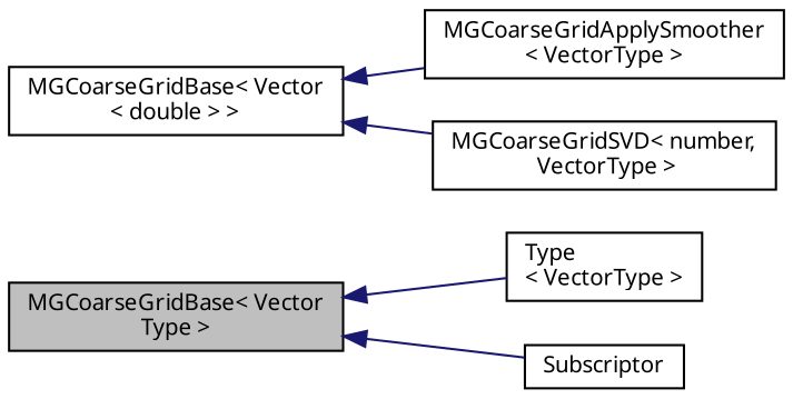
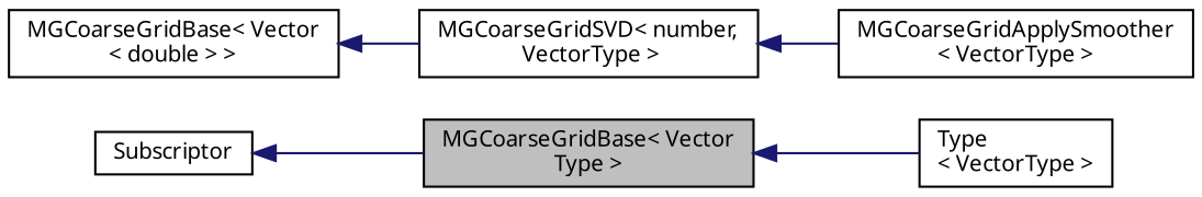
  digraph {
    fontname="Noto Sans"
    rankdir=LR
    node [color=black fillcolor=white fontname="Noto Sans" fontsize=10 shape=record style=filled]
    edge [color=midnightblue dir=back fontname="Noto Sans" fontsize=10 labelfontname=Helvetica labelfontsize=10 style=solid]
    n1 [fillcolor=grey75 fontcolor=black height=0.2 label="MGCoarseGridBase\< Vector\lType \>" width=0.4]
    n2 [height=0.2 label="Type\l\< VectorType \>" width=0.4]
    n3 [height=0.2 label="MGCoarseGridBase\< Vector\l\< double \> \>" width=0.4]
    n4 [height=0.2 label="MGCoarseGridApplySmoother\l\< VectorType \>" width=0.4]
    n5 [height=0.2 label="MGCoarseGridSVD\< number,\l VectorType \>" width=0.4]
    n6 [height=0.2 label=Subscriptor width=0.4]
    n1 -> n2
-   n3 -> n4
+   n5 -> n4
    n3 -> n5
-   n1 -> n6
+   n6 -> n1
  }
